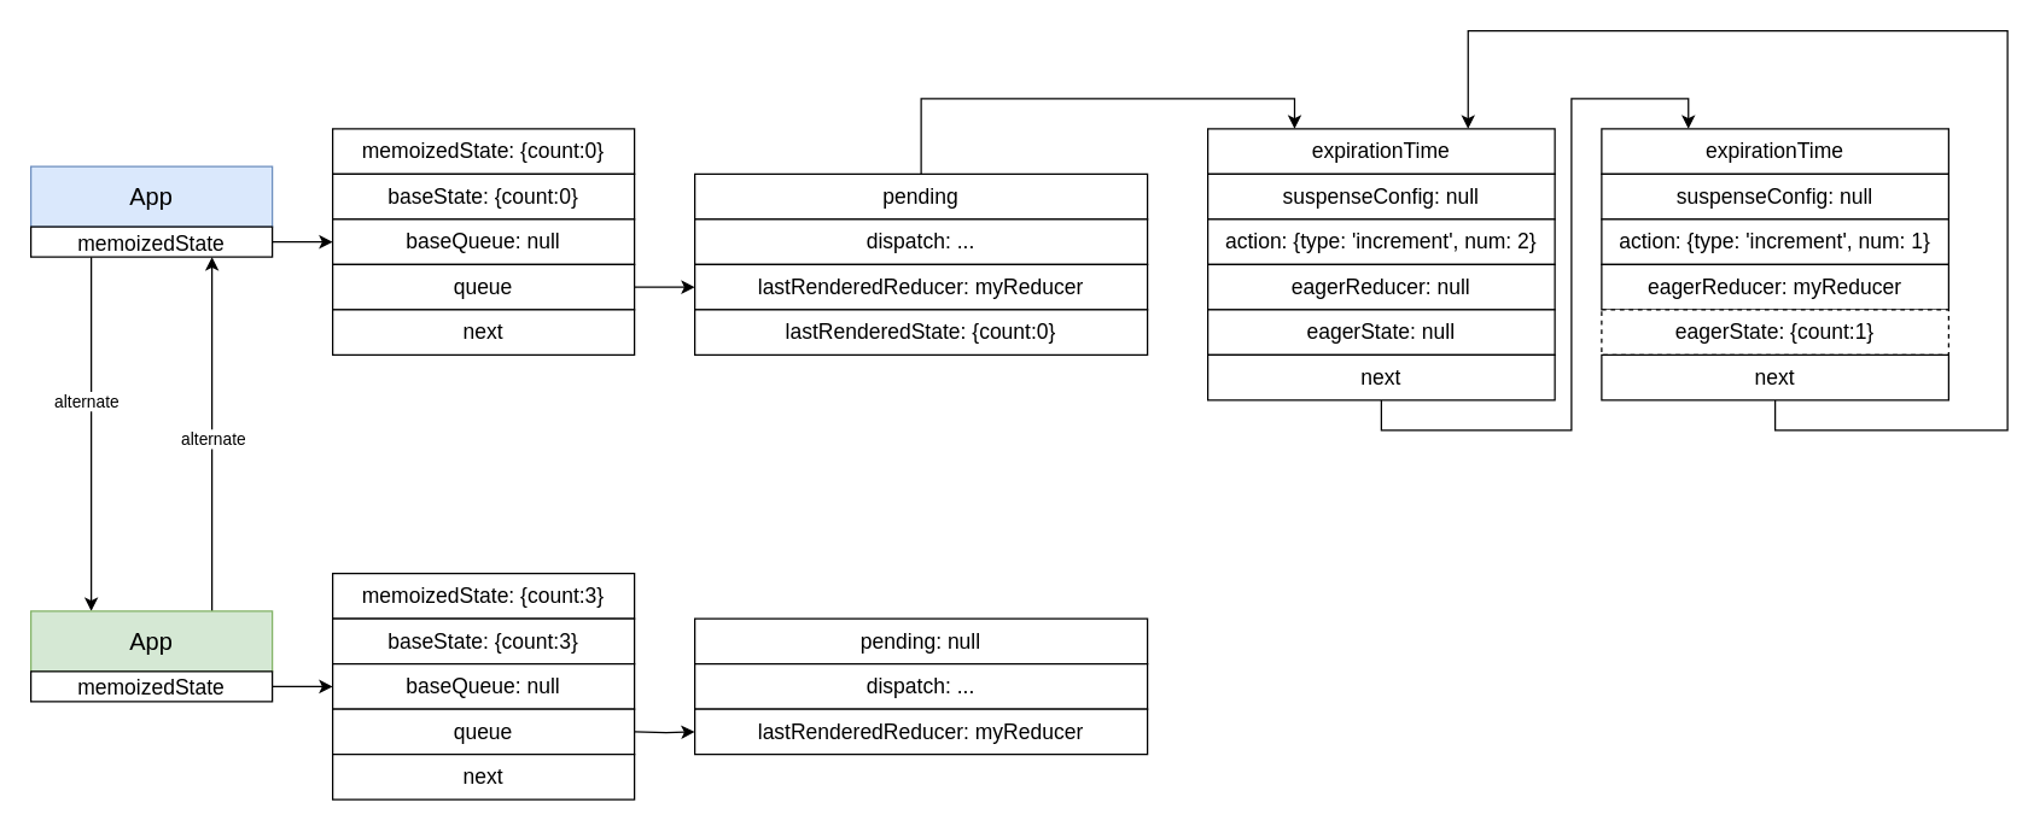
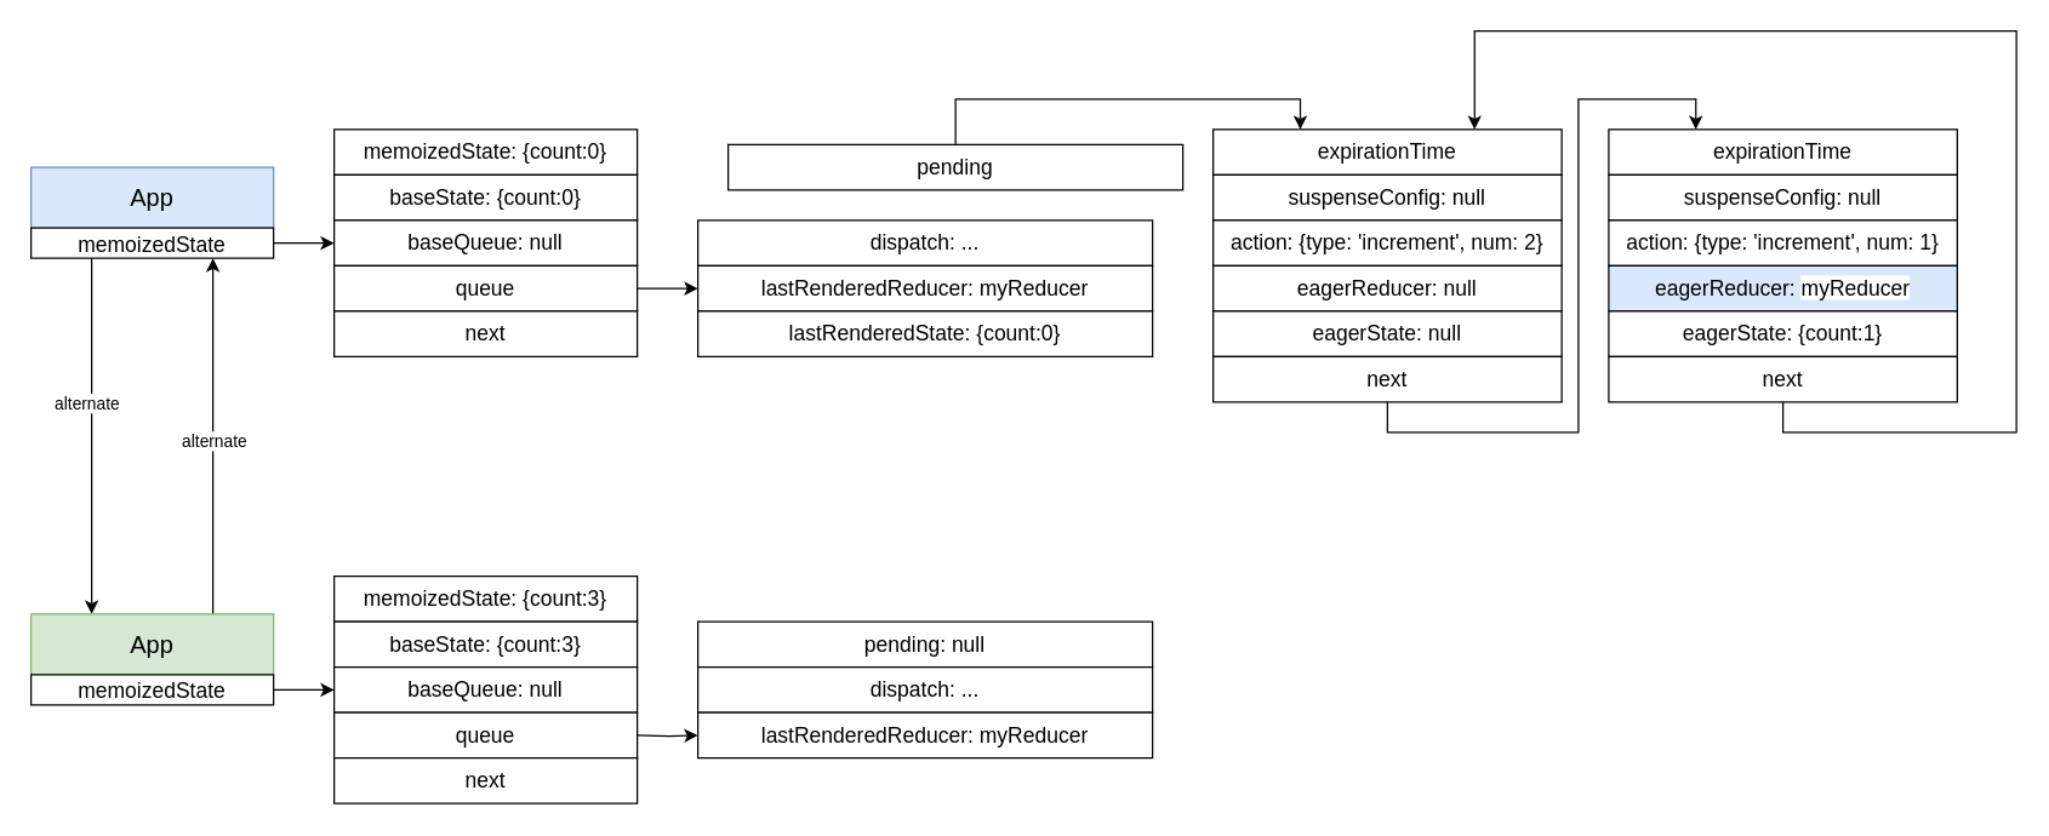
  <mxCell id="0" />
  <mxCell id="1" parent="0" />
  <mxCell id="2" value="App" style="rounded=0;whiteSpace=wrap;html=1;fontSize=16;fillColor=#dae8fc;strokeColor=#6c8ebf;" parent="1" vertex="1"><mxGeometry x="20" y="110" width="160" height="40" as="geometry" /></mxCell>
  <mxCell id="3" style="edgeStyle=orthogonalEdgeStyle;rounded=0;orthogonalLoop=1;jettySize=auto;html=1;exitX=1;exitY=0.5;exitDx=0;exitDy=0;fontSize=16;" parent="1" source="6" target="9" edge="1"><mxGeometry relative="1" as="geometry" /></mxCell>
  <mxCell id="4" style="edgeStyle=orthogonalEdgeStyle;rounded=0;orthogonalLoop=1;jettySize=auto;html=1;exitX=0.25;exitY=1;exitDx=0;exitDy=0;entryX=0.25;entryY=0;entryDx=0;entryDy=0;" parent="1" source="6" target="33" edge="1"><mxGeometry relative="1" as="geometry" /></mxCell>
  <mxCell id="5" value="alternate" style="edgeLabel;html=1;align=center;verticalAlign=middle;resizable=0;points=[];" parent="4" vertex="1" connectable="0"><mxGeometry x="-0.192" y="-4" relative="1" as="geometry"><mxPoint as="offset" /></mxGeometry></mxCell>
  <mxCell id="6" value="&lt;font style=&quot;font-size: 14px&quot;&gt;memoizedState&lt;/font&gt;" style="rounded=0;whiteSpace=wrap;html=1;fontSize=16;" parent="1" vertex="1"><mxGeometry x="20" y="150" width="160" height="20" as="geometry" /></mxCell>
  <mxCell id="7" value="&lt;span style=&quot;font-size: 14px&quot;&gt;memoizedState: {count:0}&lt;/span&gt;" style="rounded=0;whiteSpace=wrap;html=1;fontSize=14;" parent="1" vertex="1"><mxGeometry x="220" y="85" width="200" height="30" as="geometry" /></mxCell>
  <mxCell id="8" value="baseState: {count:0}" style="rounded=0;whiteSpace=wrap;html=1;fontSize=14;" parent="1" vertex="1"><mxGeometry x="220" y="115" width="200" height="30" as="geometry" /></mxCell>
  <mxCell id="9" value="baseQueue: null" style="rounded=0;whiteSpace=wrap;html=1;fontSize=14;" parent="1" vertex="1"><mxGeometry x="220" y="145" width="200" height="30" as="geometry" /></mxCell>
  <mxCell id="10" style="edgeStyle=orthogonalEdgeStyle;rounded=0;orthogonalLoop=1;jettySize=auto;html=1;exitX=1;exitY=0.5;exitDx=0;exitDy=0;fontSize=14;entryX=0;entryY=0.5;entryDx=0;entryDy=0;" parent="1" source="11" target="16" edge="1"><mxGeometry relative="1" as="geometry"><mxPoint x="570" y="190" as="targetPoint" /></mxGeometry></mxCell>
  <mxCell id="11" value="queue" style="rounded=0;whiteSpace=wrap;html=1;fontSize=14;" parent="1" vertex="1"><mxGeometry x="220" y="175" width="200" height="30" as="geometry" /></mxCell>
  <mxCell id="12" value="next" style="rounded=0;whiteSpace=wrap;html=1;fontSize=14;" parent="1" vertex="1"><mxGeometry x="220" y="205" width="200" height="30" as="geometry" /></mxCell>
  <mxCell id="13" style="edgeStyle=orthogonalEdgeStyle;rounded=0;orthogonalLoop=1;jettySize=auto;html=1;exitX=0.5;exitY=0;exitDx=0;exitDy=0;entryX=0.25;entryY=0;entryDx=0;entryDy=0;" parent="1" source="14" target="18" edge="1"><mxGeometry relative="1" as="geometry" /></mxCell>
- <mxCell id="14" value="pending" style="rounded=0;whiteSpace=wrap;html=1;fontSize=14;" parent="1" vertex="1"><mxGeometry x="460" y="115" width="300" height="30" as="geometry" /></mxCell>
+ <mxCell id="14" value="pending" style="rounded=0;whiteSpace=wrap;html=1;fontSize=14;" parent="1" vertex="1"><mxGeometry x="480" y="95" width="300" height="30" as="geometry" /></mxCell>
  <mxCell id="15" value="dispatch: ..." style="rounded=0;whiteSpace=wrap;html=1;fontSize=14;" parent="1" vertex="1"><mxGeometry x="460" y="145" width="300" height="30" as="geometry" /></mxCell>
  <mxCell id="16" value="&lt;font style=&quot;font-size: 14px&quot;&gt;lastRenderedReducer:&amp;nbsp;&lt;span style=&quot;background-color: rgb(255 , 255 , 255) ; font-size: 14px&quot;&gt;myReducer&lt;/span&gt;&lt;/font&gt;" style="rounded=0;whiteSpace=wrap;html=1;fontSize=14;" parent="1" vertex="1"><mxGeometry x="460" y="175" width="300" height="30" as="geometry" /></mxCell>
  <mxCell id="17" value="lastRenderedState: {count:0}" style="rounded=0;whiteSpace=wrap;html=1;fontSize=14;" parent="1" vertex="1"><mxGeometry x="460" y="205" width="300" height="30" as="geometry" /></mxCell>
  <mxCell id="18" value="&lt;div&gt;expirationTime&lt;/div&gt;" style="rounded=0;whiteSpace=wrap;html=1;fontSize=14;" parent="1" vertex="1"><mxGeometry x="800" y="85" width="230" height="30" as="geometry" /></mxCell>
  <mxCell id="19" value="&lt;div&gt;suspenseConfig: null&lt;/div&gt;" style="rounded=0;whiteSpace=wrap;html=1;fontSize=14;" parent="1" vertex="1"><mxGeometry x="800" y="115" width="230" height="30" as="geometry" /></mxCell>
  <mxCell id="20" value="action: {type: 'increment', num: 2}" style="rounded=0;whiteSpace=wrap;html=1;fontSize=14;" parent="1" vertex="1"><mxGeometry x="800" y="145" width="230" height="30" as="geometry" /></mxCell>
  <mxCell id="21" value="eagerReducer: &lt;span style=&quot;background-color: rgb(255 , 255 , 255)&quot;&gt;null&lt;/span&gt;" style="rounded=0;whiteSpace=wrap;html=1;fontSize=14;" parent="1" vertex="1"><mxGeometry x="800" y="175" width="230" height="30" as="geometry" /></mxCell>
  <mxCell id="22" value="&lt;span style=&quot;font-family: &amp;#34;helvetica&amp;#34;&quot;&gt;eagerState: null&lt;/span&gt;" style="rounded=0;whiteSpace=wrap;html=1;fontSize=14;" parent="1" vertex="1"><mxGeometry x="800" y="205" width="230" height="30" as="geometry" /></mxCell>
  <mxCell id="23" style="edgeStyle=orthogonalEdgeStyle;rounded=0;orthogonalLoop=1;jettySize=auto;html=1;exitX=0.5;exitY=1;exitDx=0;exitDy=0;entryX=0.25;entryY=0;entryDx=0;entryDy=0;" parent="1" source="24" target="25" edge="1"><mxGeometry relative="1" as="geometry"><Array as="points"><mxPoint x="915" y="285" /><mxPoint x="1041" y="285" /><mxPoint x="1041" y="65" /><mxPoint x="1119" y="65" /></Array></mxGeometry></mxCell>
  <mxCell id="24" value="next" style="rounded=0;whiteSpace=wrap;html=1;fontSize=14;" parent="1" vertex="1"><mxGeometry x="800" y="235" width="230" height="30" as="geometry" /></mxCell>
  <mxCell id="25" value="&lt;div&gt;expirationTime&lt;/div&gt;" style="rounded=0;whiteSpace=wrap;html=1;fontSize=14;" parent="1" vertex="1"><mxGeometry x="1061" y="85" width="230" height="30" as="geometry" /></mxCell>
  <mxCell id="26" value="&lt;div&gt;suspenseConfig: null&lt;/div&gt;" style="rounded=0;whiteSpace=wrap;html=1;fontSize=14;" parent="1" vertex="1"><mxGeometry x="1061" y="115" width="230" height="30" as="geometry" /></mxCell>
  <mxCell id="27" value="action: {type: 'increment', num: 1}" style="rounded=0;whiteSpace=wrap;html=1;fontSize=14;" parent="1" vertex="1"><mxGeometry x="1061" y="145" width="230" height="30" as="geometry" /></mxCell>
- <mxCell id="28" value="eagerReducer: &lt;span style=&quot;background-color: rgb(255 , 255 , 255)&quot;&gt;myReducer&lt;/span&gt;" style="rounded=0;whiteSpace=wrap;html=1;fontSize=14;" parent="1" vertex="1"><mxGeometry x="1061" y="175" width="230" height="30" as="geometry" /></mxCell>
- <mxCell id="29" value="&lt;span style=&quot;font-family: &amp;#34;helvetica&amp;#34;&quot;&gt;eagerState: {count:1}&lt;/span&gt;" style="rounded=0;whiteSpace=wrap;html=1;fontSize=14;dashed=1;" parent="1" vertex="1"><mxGeometry x="1061" y="205" width="230" height="30" as="geometry" /></mxCell>
+ <mxCell id="28" value="eagerReducer: &lt;span style=&quot;background-color: rgb(255 , 255 , 255)&quot;&gt;myReducer&lt;/span&gt;" style="rounded=0;whiteSpace=wrap;html=1;fontSize=14;fillColor=#dae8fc;" parent="1" vertex="1"><mxGeometry x="1061" y="175" width="230" height="30" as="geometry" /></mxCell>
+ <mxCell id="29" value="&lt;span style=&quot;font-family: &amp;#34;helvetica&amp;#34;&quot;&gt;eagerState: {count:1}&lt;/span&gt;" style="rounded=0;whiteSpace=wrap;html=1;fontSize=14;" parent="1" vertex="1"><mxGeometry x="1061" y="205" width="230" height="30" as="geometry" /></mxCell>
  <mxCell id="30" style="edgeStyle=orthogonalEdgeStyle;rounded=0;orthogonalLoop=1;jettySize=auto;html=1;exitX=0.5;exitY=1;exitDx=0;exitDy=0;entryX=0.75;entryY=0;entryDx=0;entryDy=0;" parent="1" source="31" target="18" edge="1"><mxGeometry relative="1" as="geometry"><Array as="points"><mxPoint x="1176" y="285" /><mxPoint x="1330" y="285" /><mxPoint x="1330" y="20" /><mxPoint x="973" y="20" /></Array></mxGeometry></mxCell>
  <mxCell id="31" value="next" style="rounded=0;whiteSpace=wrap;html=1;fontSize=14;" parent="1" vertex="1"><mxGeometry x="1061" y="235" width="230" height="30" as="geometry" /></mxCell>
  <mxCell id="32" style="edgeStyle=orthogonalEdgeStyle;rounded=0;orthogonalLoop=1;jettySize=auto;html=1;exitX=0.75;exitY=0;exitDx=0;exitDy=0;entryX=0.75;entryY=1;entryDx=0;entryDy=0;" parent="1" source="33" target="6" edge="1"><mxGeometry relative="1" as="geometry" /></mxCell>
  <mxCell id="33" value="App" style="rounded=0;whiteSpace=wrap;html=1;fontSize=16;fillColor=#d5e8d4;strokeColor=#82b366;" parent="1" vertex="1"><mxGeometry x="20" y="405" width="160" height="40" as="geometry" /></mxCell>
  <mxCell id="34" style="edgeStyle=orthogonalEdgeStyle;rounded=0;orthogonalLoop=1;jettySize=auto;html=1;exitX=1;exitY=0.5;exitDx=0;exitDy=0;entryX=0;entryY=0.5;entryDx=0;entryDy=0;" parent="1" source="35" target="39" edge="1"><mxGeometry relative="1" as="geometry" /></mxCell>
  <mxCell id="35" value="&lt;font style=&quot;font-size: 14px&quot;&gt;memoizedState&lt;/font&gt;" style="rounded=0;whiteSpace=wrap;html=1;fontSize=16;" parent="1" vertex="1"><mxGeometry x="20" y="445" width="160" height="20" as="geometry" /></mxCell>
  <mxCell id="36" value="alternate" style="edgeLabel;html=1;align=center;verticalAlign=middle;resizable=0;points=[];" parent="1" vertex="1" connectable="0"><mxGeometry x="140" y="290" as="geometry" /></mxCell>
  <mxCell id="37" value="&lt;span style=&quot;font-size: 14px&quot;&gt;memoizedState: {count:3}&lt;/span&gt;" style="rounded=0;whiteSpace=wrap;html=1;fontSize=14;" parent="1" vertex="1"><mxGeometry x="220" y="380" width="200" height="30" as="geometry" /></mxCell>
  <mxCell id="38" value="baseState: {count:3}" style="rounded=0;whiteSpace=wrap;html=1;fontSize=14;" parent="1" vertex="1"><mxGeometry x="220" y="410" width="200" height="30" as="geometry" /></mxCell>
  <mxCell id="39" value="baseQueue: null" style="rounded=0;whiteSpace=wrap;html=1;fontSize=14;" parent="1" vertex="1"><mxGeometry x="220" y="440" width="200" height="30" as="geometry" /></mxCell>
  <mxCell id="40" value="queue" style="rounded=0;whiteSpace=wrap;html=1;fontSize=14;" parent="1" vertex="1"><mxGeometry x="220" y="470" width="200" height="30" as="geometry" /></mxCell>
  <mxCell id="41" value="next" style="rounded=0;whiteSpace=wrap;html=1;fontSize=14;" parent="1" vertex="1"><mxGeometry x="220" y="500" width="200" height="30" as="geometry" /></mxCell>
  <mxCell id="42" style="edgeStyle=orthogonalEdgeStyle;rounded=0;orthogonalLoop=1;jettySize=auto;html=1;exitX=1;exitY=0.5;exitDx=0;exitDy=0;fontSize=14;entryX=0;entryY=0.5;entryDx=0;entryDy=0;" parent="1" target="45" edge="1"><mxGeometry relative="1" as="geometry"><mxPoint x="570" y="485" as="targetPoint" /><mxPoint x="420" y="485" as="sourcePoint" /></mxGeometry></mxCell>
  <mxCell id="43" value="pending: null" style="rounded=0;whiteSpace=wrap;html=1;fontSize=14;" parent="1" vertex="1"><mxGeometry x="460" y="410" width="300" height="30" as="geometry" /></mxCell>
  <mxCell id="44" value="dispatch: ..." style="rounded=0;whiteSpace=wrap;html=1;fontSize=14;" parent="1" vertex="1"><mxGeometry x="460" y="440" width="300" height="30" as="geometry" /></mxCell>
  <mxCell id="45" value="&lt;font style=&quot;font-size: 14px&quot;&gt;lastRenderedReducer:&amp;nbsp;&lt;span style=&quot;background-color: rgb(255 , 255 , 255) ; font-size: 14px&quot;&gt;myReducer&lt;/span&gt;&lt;/font&gt;" style="rounded=0;whiteSpace=wrap;html=1;fontSize=14;" parent="1" vertex="1"><mxGeometry x="460" y="470" width="300" height="30" as="geometry" /></mxCell>
